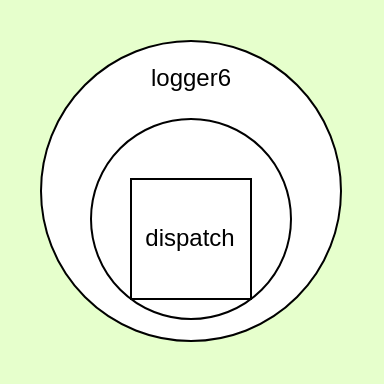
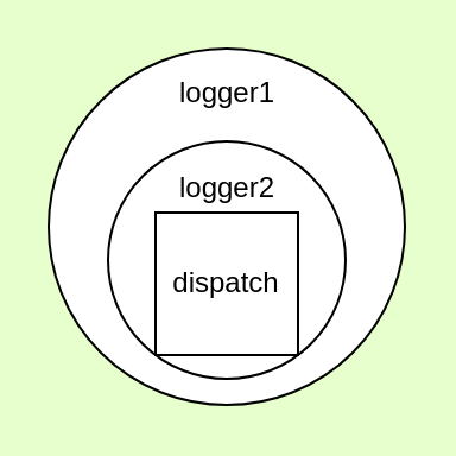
  <mxCell id="0" />
  <mxCell id="1" parent="0" />
  <mxCell id="2" value="" style="ellipse;whiteSpace=wrap;html=1;aspect=fixed;" vertex="1" parent="1"><mxGeometry x="20" y="20" width="150" height="150" as="geometry" /></mxCell>
  <mxCell id="3" value="" style="ellipse;whiteSpace=wrap;html=1;aspect=fixed;" vertex="1" parent="1"><mxGeometry x="45" y="59" width="100" height="100" as="geometry" /></mxCell>
  <mxCell id="4" value="dispatch" style="whiteSpace=wrap;html=1;aspect=fixed;rounded=0;" vertex="1" parent="1"><mxGeometry x="65" y="89" width="60" height="60" as="geometry" /></mxCell>
- <mxCell id="5" value="logger6&lt;br&gt;" style="text;html=1;align=center;verticalAlign=middle;resizable=0;points=[];autosize=1;strokeColor=none;fillColor=none;" vertex="1" parent="1"><mxGeometry x="65" y="29" width="60" height="20" as="geometry" /></mxCell>
+ <mxCell id="5" value="logger1&lt;br&gt;" style="text;html=1;align=center;verticalAlign=middle;resizable=0;points=[];autosize=1;strokeColor=none;fillColor=none;" vertex="1" parent="1"><mxGeometry x="65" y="29" width="60" height="20" as="geometry" /></mxCell>
+ <mxCell id="6" value="logger2" style="text;html=1;align=center;verticalAlign=middle;resizable=0;points=[];autosize=1;strokeColor=none;fillColor=none;" vertex="1" parent="1"><mxGeometry x="65" y="69" width="60" height="20" as="geometry" /></mxCell>
